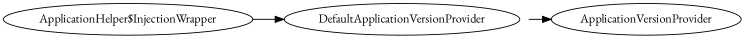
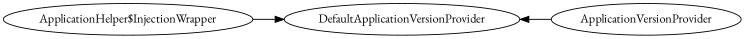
  digraph {
    concentrate=true
    fontname="EB Garamond"
    rankdir=LR
    node [fontname="EB Garamond"]
    edge [fontname="EB Garamond"]
    n1 [label="ApplicationHelper$InjectionWrapper"]
    DefaultApplicationVersionProvider
    ApplicationVersionProvider
    n1 -> DefaultApplicationVersionProvider
-   DefaultApplicationVersionProvider -> ApplicationVersionProvider
+   ApplicationVersionProvider -> DefaultApplicationVersionProvider
  }
